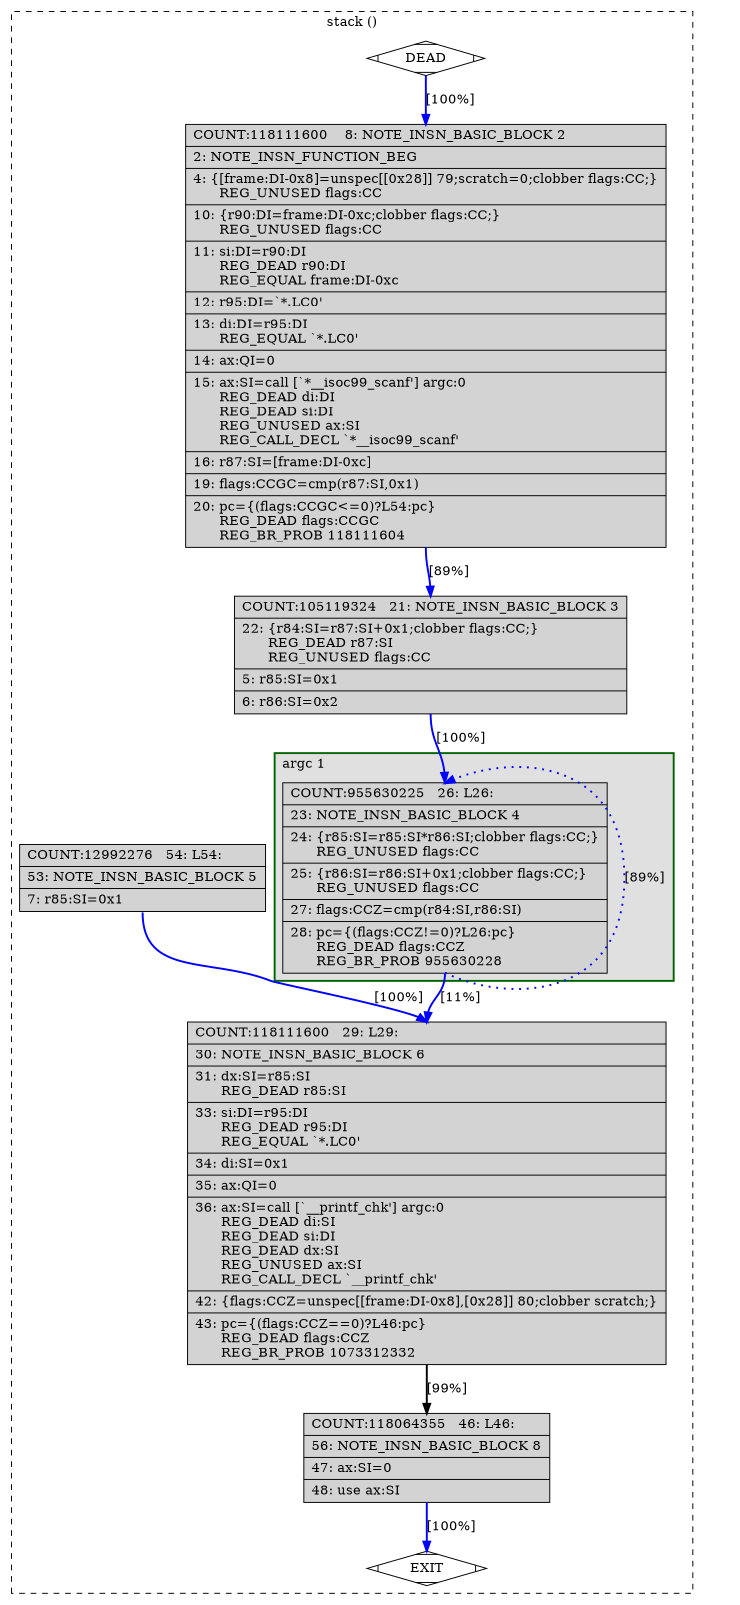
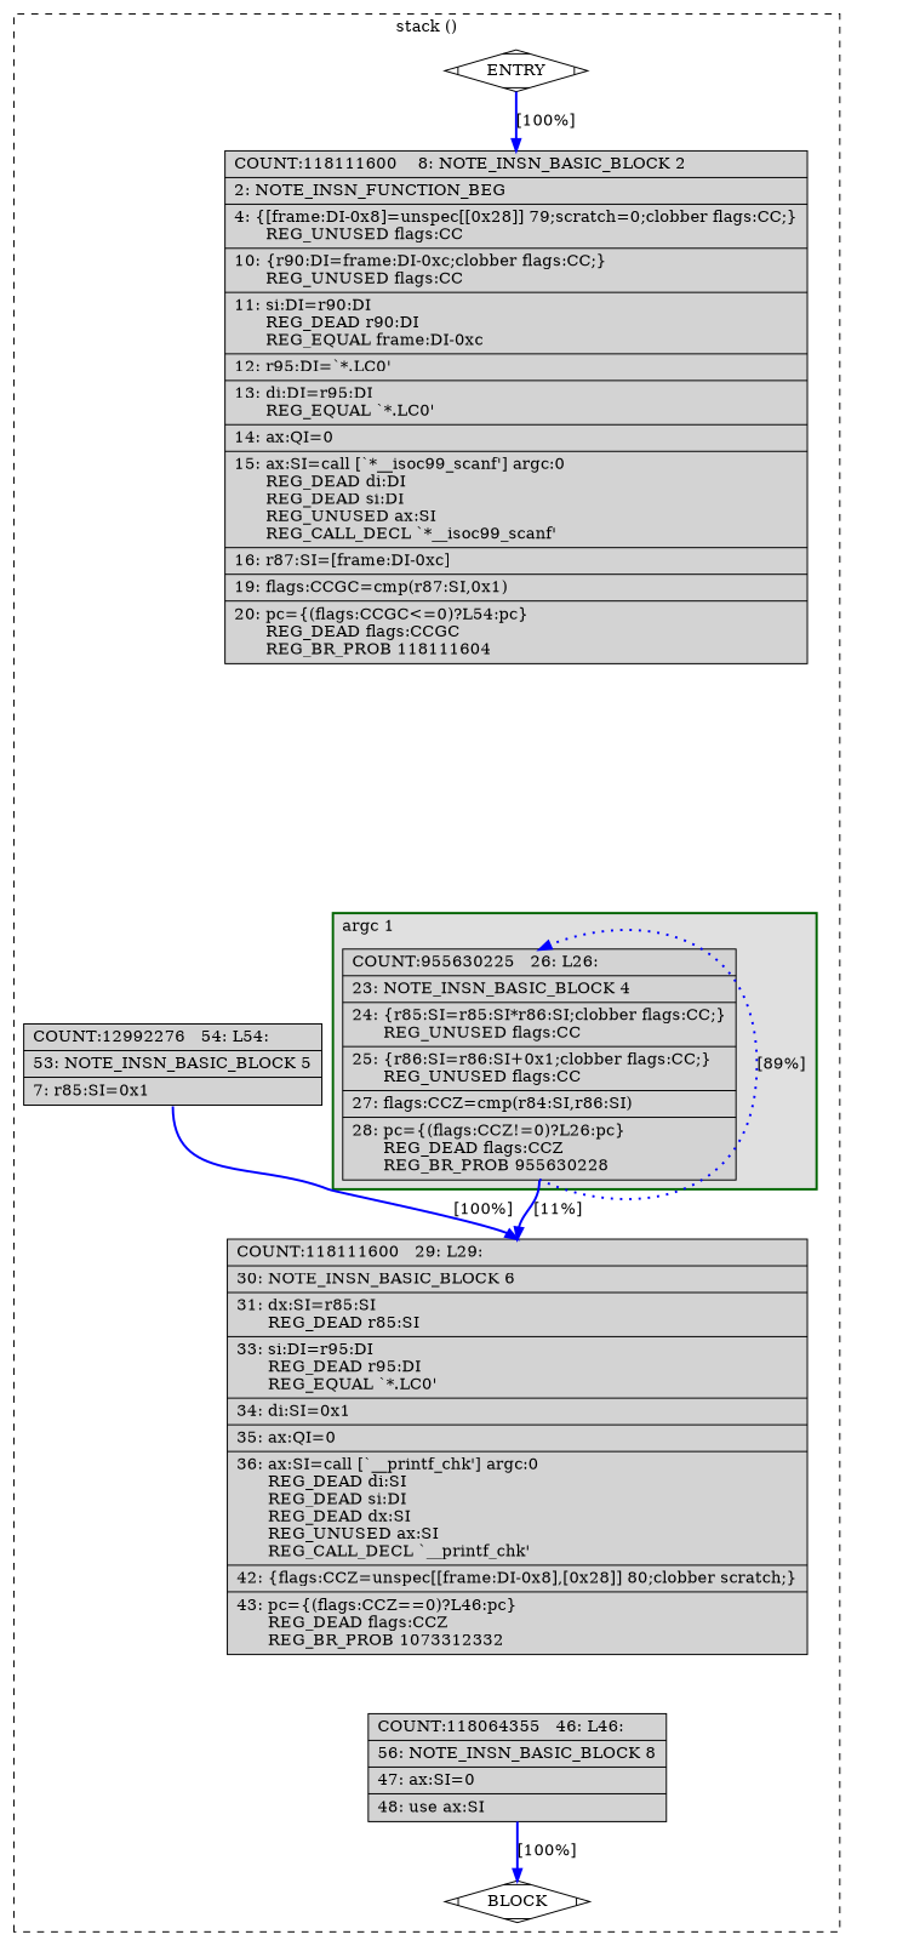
  digraph {
    node [fillcolor=lightgrey shape=record style=filled]
    edge [color=blue constraint=true headport=n style="solid,bold" tailport=s weight=100]
    n1 [label="{COUNT:955630225\ \ \ 26:\ L26:\l|\ \ \ 23:\ NOTE_INSN_BASIC_BLOCK\ 4\l|\ \ \ 24:\ \{r85:SI=r85:SI*r86:SI;clobber\ flags:CC;\}\l\ \ \ \ \ \ REG_UNUSED\ flags:CC\l|\ \ \ 25:\ \{r86:SI=r86:SI+0x1;clobber\ flags:CC;\}\l\ \ \ \ \ \ REG_UNUSED\ flags:CC\l|\ \ \ 27:\ flags:CCZ=cmp(r84:SI,r86:SI)\l|\ \ \ 28:\ pc=\{(flags:CCZ!=0)?L26:pc\}\l\ \ \ \ \ \ REG_DEAD\ flags:CCZ\l\ \ \ \ \ \ REG_BR_PROB\ 955630228\l}"]
    n2 [label="{COUNT:118111600\ \ \ 29:\ L29:\l|\ \ \ 30:\ NOTE_INSN_BASIC_BLOCK\ 6\l|\ \ \ 31:\ dx:SI=r85:SI\l\ \ \ \ \ \ REG_DEAD\ r85:SI\l|\ \ \ 33:\ si:DI=r95:DI\l\ \ \ \ \ \ REG_DEAD\ r95:DI\l\ \ \ \ \ \ REG_EQUAL\ `*.LC0'\l|\ \ \ 34:\ di:SI=0x1\l|\ \ \ 35:\ ax:QI=0\l|\ \ \ 36:\ ax:SI=call\ [`__printf_chk']\ argc:0\l\ \ \ \ \ \ REG_DEAD\ di:SI\l\ \ \ \ \ \ REG_DEAD\ si:DI\l\ \ \ \ \ \ REG_DEAD\ dx:SI\l\ \ \ \ \ \ REG_UNUSED\ ax:SI\l\ \ \ \ \ \ REG_CALL_DECL\ `__printf_chk'\l|\ \ \ 42:\ \{flags:CCZ=unspec[[frame:DI-0x8],[0x28]]\ 80;clobber\ scratch;\}\l|\ \ \ 43:\ pc=\{(flags:CCZ==0)?L46:pc\}\l\ \ \ \ \ \ REG_DEAD\ flags:CCZ\l\ \ \ \ \ \ REG_BR_PROB\ 1073312332\l}"]
-   n3 [fillcolor=white label=DEAD shape=Mdiamond]
-   n4 [fillcolor=white label=EXIT shape=Mdiamond]
+   n3 [fillcolor=white label=ENTRY shape=Mdiamond]
+   n4 [fillcolor=white label=BLOCK shape=Mdiamond]
    n5 [label="{COUNT:118111600\ \ \ \ 8:\ NOTE_INSN_BASIC_BLOCK\ 2\l|\ \ \ \ 2:\ NOTE_INSN_FUNCTION_BEG\l|\ \ \ \ 4:\ \{[frame:DI-0x8]=unspec[[0x28]]\ 79;scratch=0;clobber\ flags:CC;\}\l\ \ \ \ \ \ REG_UNUSED\ flags:CC\l|\ \ \ 10:\ \{r90:DI=frame:DI-0xc;clobber\ flags:CC;\}\l\ \ \ \ \ \ REG_UNUSED\ flags:CC\l|\ \ \ 11:\ si:DI=r90:DI\l\ \ \ \ \ \ REG_DEAD\ r90:DI\l\ \ \ \ \ \ REG_EQUAL\ frame:DI-0xc\l|\ \ \ 12:\ r95:DI=`*.LC0'\l|\ \ \ 13:\ di:DI=r95:DI\l\ \ \ \ \ \ REG_EQUAL\ `*.LC0'\l|\ \ \ 14:\ ax:QI=0\l|\ \ \ 15:\ ax:SI=call\ [`*__isoc99_scanf']\ argc:0\l\ \ \ \ \ \ REG_DEAD\ di:DI\l\ \ \ \ \ \ REG_DEAD\ si:DI\l\ \ \ \ \ \ REG_UNUSED\ ax:SI\l\ \ \ \ \ \ REG_CALL_DECL\ `*__isoc99_scanf'\l|\ \ \ 16:\ r87:SI=[frame:DI-0xc]\l|\ \ \ 19:\ flags:CCGC=cmp(r87:SI,0x1)\l|\ \ \ 20:\ pc=\{(flags:CCGC\<=0)?L54:pc\}\l\ \ \ \ \ \ REG_DEAD\ flags:CCGC\l\ \ \ \ \ \ REG_BR_PROB\ 118111604\l}"]
-   n6 [label="{COUNT:105119324\ \ \ 21:\ NOTE_INSN_BASIC_BLOCK\ 3\l|\ \ \ 22:\ \{r84:SI=r87:SI+0x1;clobber\ flags:CC;\}\l\ \ \ \ \ \ REG_DEAD\ r87:SI\l\ \ \ \ \ \ REG_UNUSED\ flags:CC\l|\ \ \ \ 5:\ r85:SI=0x1\l|\ \ \ \ 6:\ r86:SI=0x2\l}"]
    n7 [label="{COUNT:12992276\ \ \ 54:\ L54:\l|\ \ \ 53:\ NOTE_INSN_BASIC_BLOCK\ 5\l|\ \ \ \ 7:\ r85:SI=0x1\l}"]
    n8 [label="{COUNT:118064355\ \ \ 46:\ L46:\l|\ \ \ 56:\ NOTE_INSN_BASIC_BLOCK\ 8\l|\ \ \ 47:\ ax:SI=0\l|\ \ \ 48:\ use\ ax:SI\l}"]
    subgraph cluster_1 {
      color=black
      label="stack ()"
      style=dashed
      n2
      n3
      n4
      n5
-     n6
      n7
      n8
      subgraph cluster_2 {
        color=darkgreen
        fillcolor=grey88
        label="argc 1"
        labeljust=l
        penwidth=2
        style=filled
        n1
      }
    }
    n1 -> n1 [constraint=false label="[89%]" style="dotted,bold" weight=10]
    n1 -> n2 [label="[11%]"]
-   n2 -> n8 [color=black label="[99%]" weight=10]
    n3 -> n4 [style=invis color="" weight=""]
    n3 -> n5 [label="[100%]"]
-   n5 -> n6 [label="[89%]"]
-   n6 -> n1 [label="[100%]"]
    n7 -> n2 [label="[100%]"]
    n8 -> n4 [label="[100%]"]
  }
